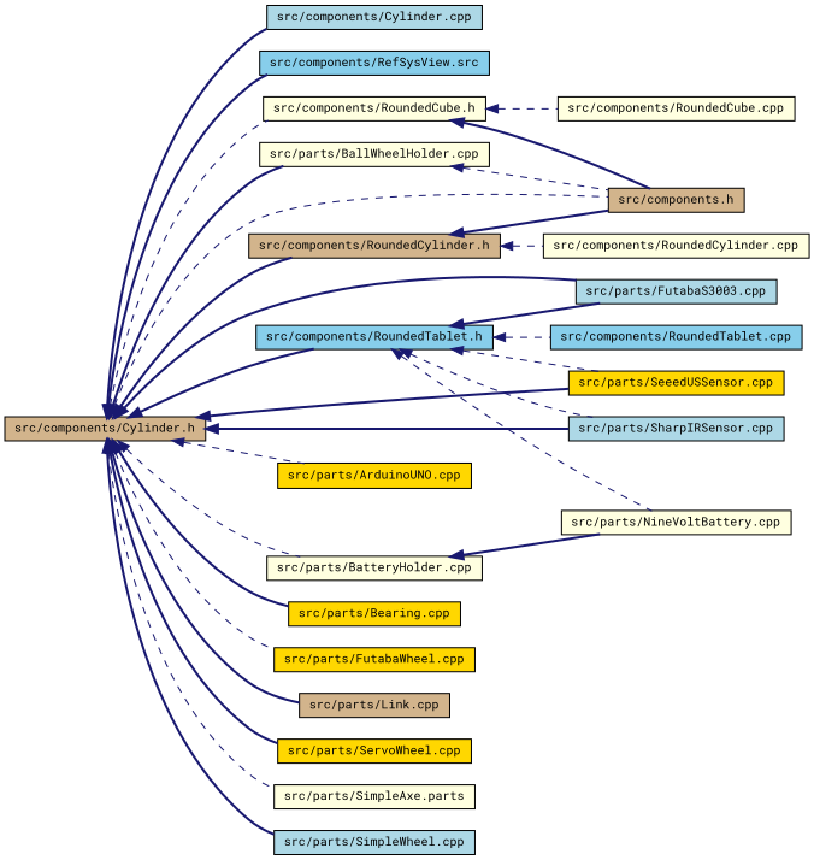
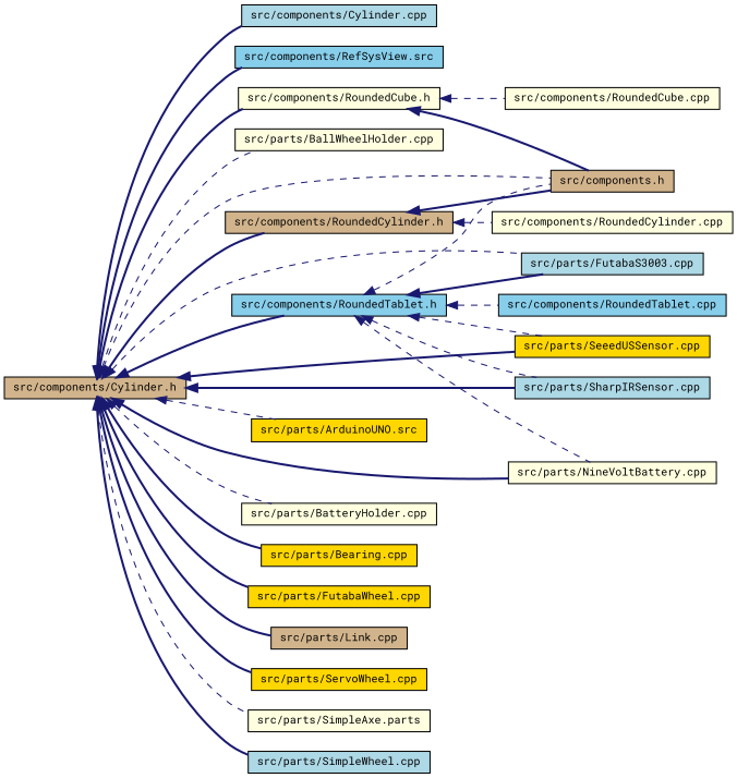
  digraph {
    fontname="Roboto Mono"
    rankdir=LR
    node [color=black fillcolor=lightyellow fontname="Roboto Mono" fontsize=10 shape=record style=filled]
    edge [color=midnightblue dir=back fontname="Roboto Mono" fontsize=10 labelfontname=Helvetica labelfontsize=10 style=bold]
    n1 [fillcolor=tan fontcolor=black height=0.2 label="src/components/Cylinder.h" width=0.4]
    n2 [fillcolor=lightblue height=0.2 label="src/components/Cylinder.cpp" width=0.4]
    n3 [fillcolor=skyblue height=0.2 label="src/components/RefSysView.src" width=0.4]
    n4 [height=0.2 label="src/components/RoundedCube.h" width=0.4]
    n5 [fillcolor=tan height=0.2 label="src/components.h" width=0.4]
    n6 [fillcolor=tan height=0.2 label="src/components/RoundedCylinder.h" width=0.4]
    n7 [fillcolor=skyblue height=0.2 label="src/components/RoundedTablet.h" width=0.4]
    n8 [fillcolor=lightblue height=0.2 label="src/parts/FutabaS3003.cpp" width=0.4]
    n9 [height=0.2 label="src/parts/NineVoltBattery.cpp" width=0.4]
    n10 [fillcolor=gold height=0.2 label="src/parts/SeeedUSSensor.cpp" width=0.4]
    n11 [fillcolor=lightblue height=0.2 label="src/parts/SharpIRSensor.cpp" width=0.4]
-   n12 [fillcolor=gold height=0.2 label="src/parts/ArduinoUNO.cpp" width=0.4]
+   n12 [fillcolor=gold height=0.2 label="src/parts/ArduinoUNO.src" width=0.4]
    n13 [height=0.2 label="src/parts/BallWheelHolder.cpp" width=0.4]
    n14 [height=0.2 label="src/parts/BatteryHolder.cpp" width=0.4]
    n15 [fillcolor=gold height=0.2 label="src/parts/Bearing.cpp" width=0.4]
    n16 [fillcolor=gold height=0.2 label="src/parts/FutabaWheel.cpp" width=0.4]
    n17 [fillcolor=tan height=0.2 label="src/parts/Link.cpp" width=0.4]
    n18 [fillcolor=gold height=0.2 label="src/parts/ServoWheel.cpp" width=0.4]
    n19 [height=0.2 label="src/parts/SimpleAxe.parts" width=0.4]
    n20 [fillcolor=lightblue height=0.2 label="src/parts/SimpleWheel.cpp" width=0.4]
    n21 [height=0.2 label="src/components/RoundedCube.cpp" width=0.4]
    n22 [height=0.2 label="src/components/RoundedCylinder.cpp" width=0.4]
    n23 [fillcolor=skyblue height=0.2 label="src/components/RoundedTablet.cpp" width=0.4]
    n1 -> n2
    n1 -> n3
-   n1 -> n4 [style=dashed]
+   n1 -> n4
    n1 -> n5 [style=dashed]
    n1 -> n6
    n1 -> n7
-   n1 -> n8
-   n14 -> n9
+   n1 -> n8 [style=dashed]
+   n1 -> n9
    n1 -> n10
    n1 -> n11
    n1 -> n12 [style=dashed]
-   n1 -> n13
+   n1 -> n13 [style=dashed]
    n1 -> n14 [style=dashed]
    n1 -> n15
-   n1 -> n16 [style=dashed]
+   n1 -> n16
    n1 -> n17
    n1 -> n18
    n1 -> n19 [style=dashed]
    n1 -> n20
    n4 -> n5
    n4 -> n21 [style=dashed]
    n6 -> n5
    n6 -> n22 [style=dashed]
-   n13 -> n5 [style=dashed]
+   n7 -> n5 [style=dashed]
    n7 -> n8
    n7 -> n9 [style=dashed]
    n7 -> n10 [style=dashed]
    n7 -> n11 [style=dashed]
    n7 -> n23 [style=dashed]
  }
